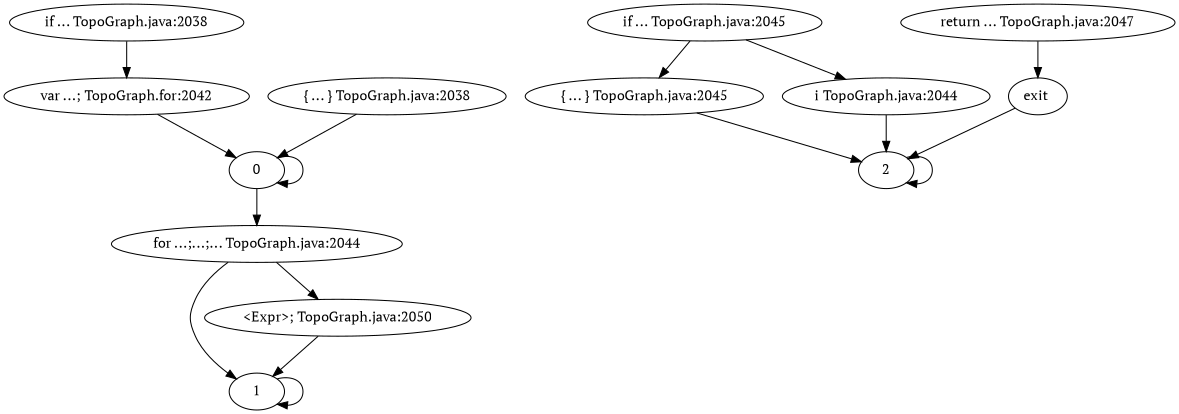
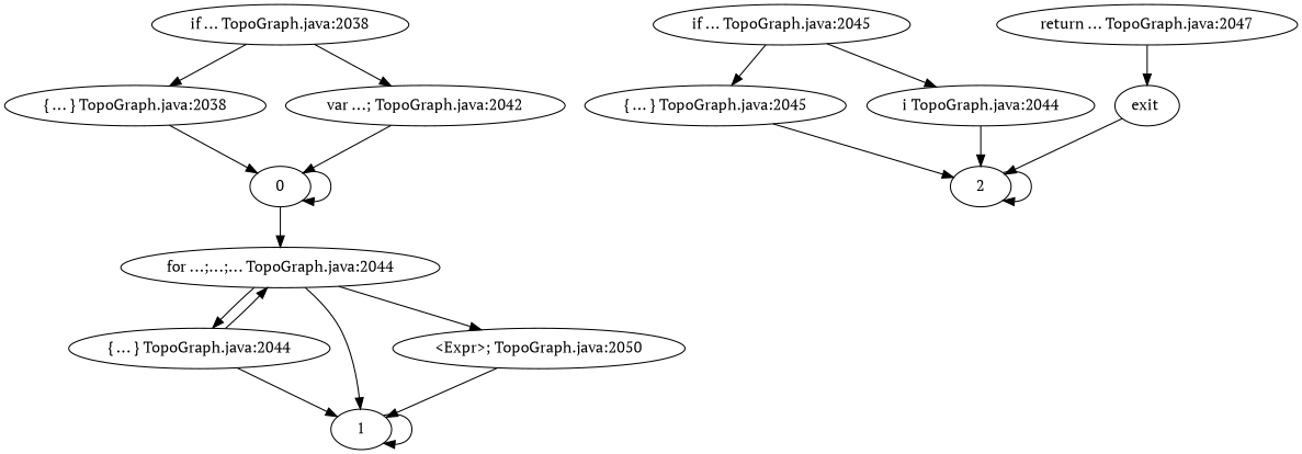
  strict digraph {
    fontname="PT Serif"
    node [fontname="PT Serif"]
    edge [fontname="PT Serif"]
    "if ... TopoGraph.java:2038"
    "{ ... } TopoGraph.java:2038"
-   "var ...; TopoGraph.java:2042" [label="var ...; TopoGraph.for:2042"]
+   "var ...; TopoGraph.java:2042"
    0
    "for ...;...;... TopoGraph.java:2044"
+   "{ ... } TopoGraph.java:2044"
    1
    "<Expr>; TopoGraph.java:2050"
    "exit "
    2
    "if ... TopoGraph.java:2045"
    "{ ... } TopoGraph.java:2045"
    "i TopoGraph.java:2044"
    "return ... TopoGraph.java:2047"
+   "if ... TopoGraph.java:2038" -> "{ ... } TopoGraph.java:2038"
    "if ... TopoGraph.java:2038" -> "var ...; TopoGraph.java:2042"
    "{ ... } TopoGraph.java:2038" -> 0
    "var ...; TopoGraph.java:2042" -> 0
    0 -> 0
    0 -> "for ...;...;... TopoGraph.java:2044"
+   "for ...;...;... TopoGraph.java:2044" -> "{ ... } TopoGraph.java:2044"
    "for ...;...;... TopoGraph.java:2044" -> 1
    "for ...;...;... TopoGraph.java:2044" -> "<Expr>; TopoGraph.java:2050"
+   "{ ... } TopoGraph.java:2044" -> "for ...;...;... TopoGraph.java:2044"
+   "{ ... } TopoGraph.java:2044" -> 1
    1 -> 1
    "<Expr>; TopoGraph.java:2050" -> 1
    "exit " -> 2
    2 -> 2
    "if ... TopoGraph.java:2045" -> "{ ... } TopoGraph.java:2045"
    "if ... TopoGraph.java:2045" -> "i TopoGraph.java:2044"
    "{ ... } TopoGraph.java:2045" -> 2
    "i TopoGraph.java:2044" -> 2
    "return ... TopoGraph.java:2047" -> "exit "
  }
